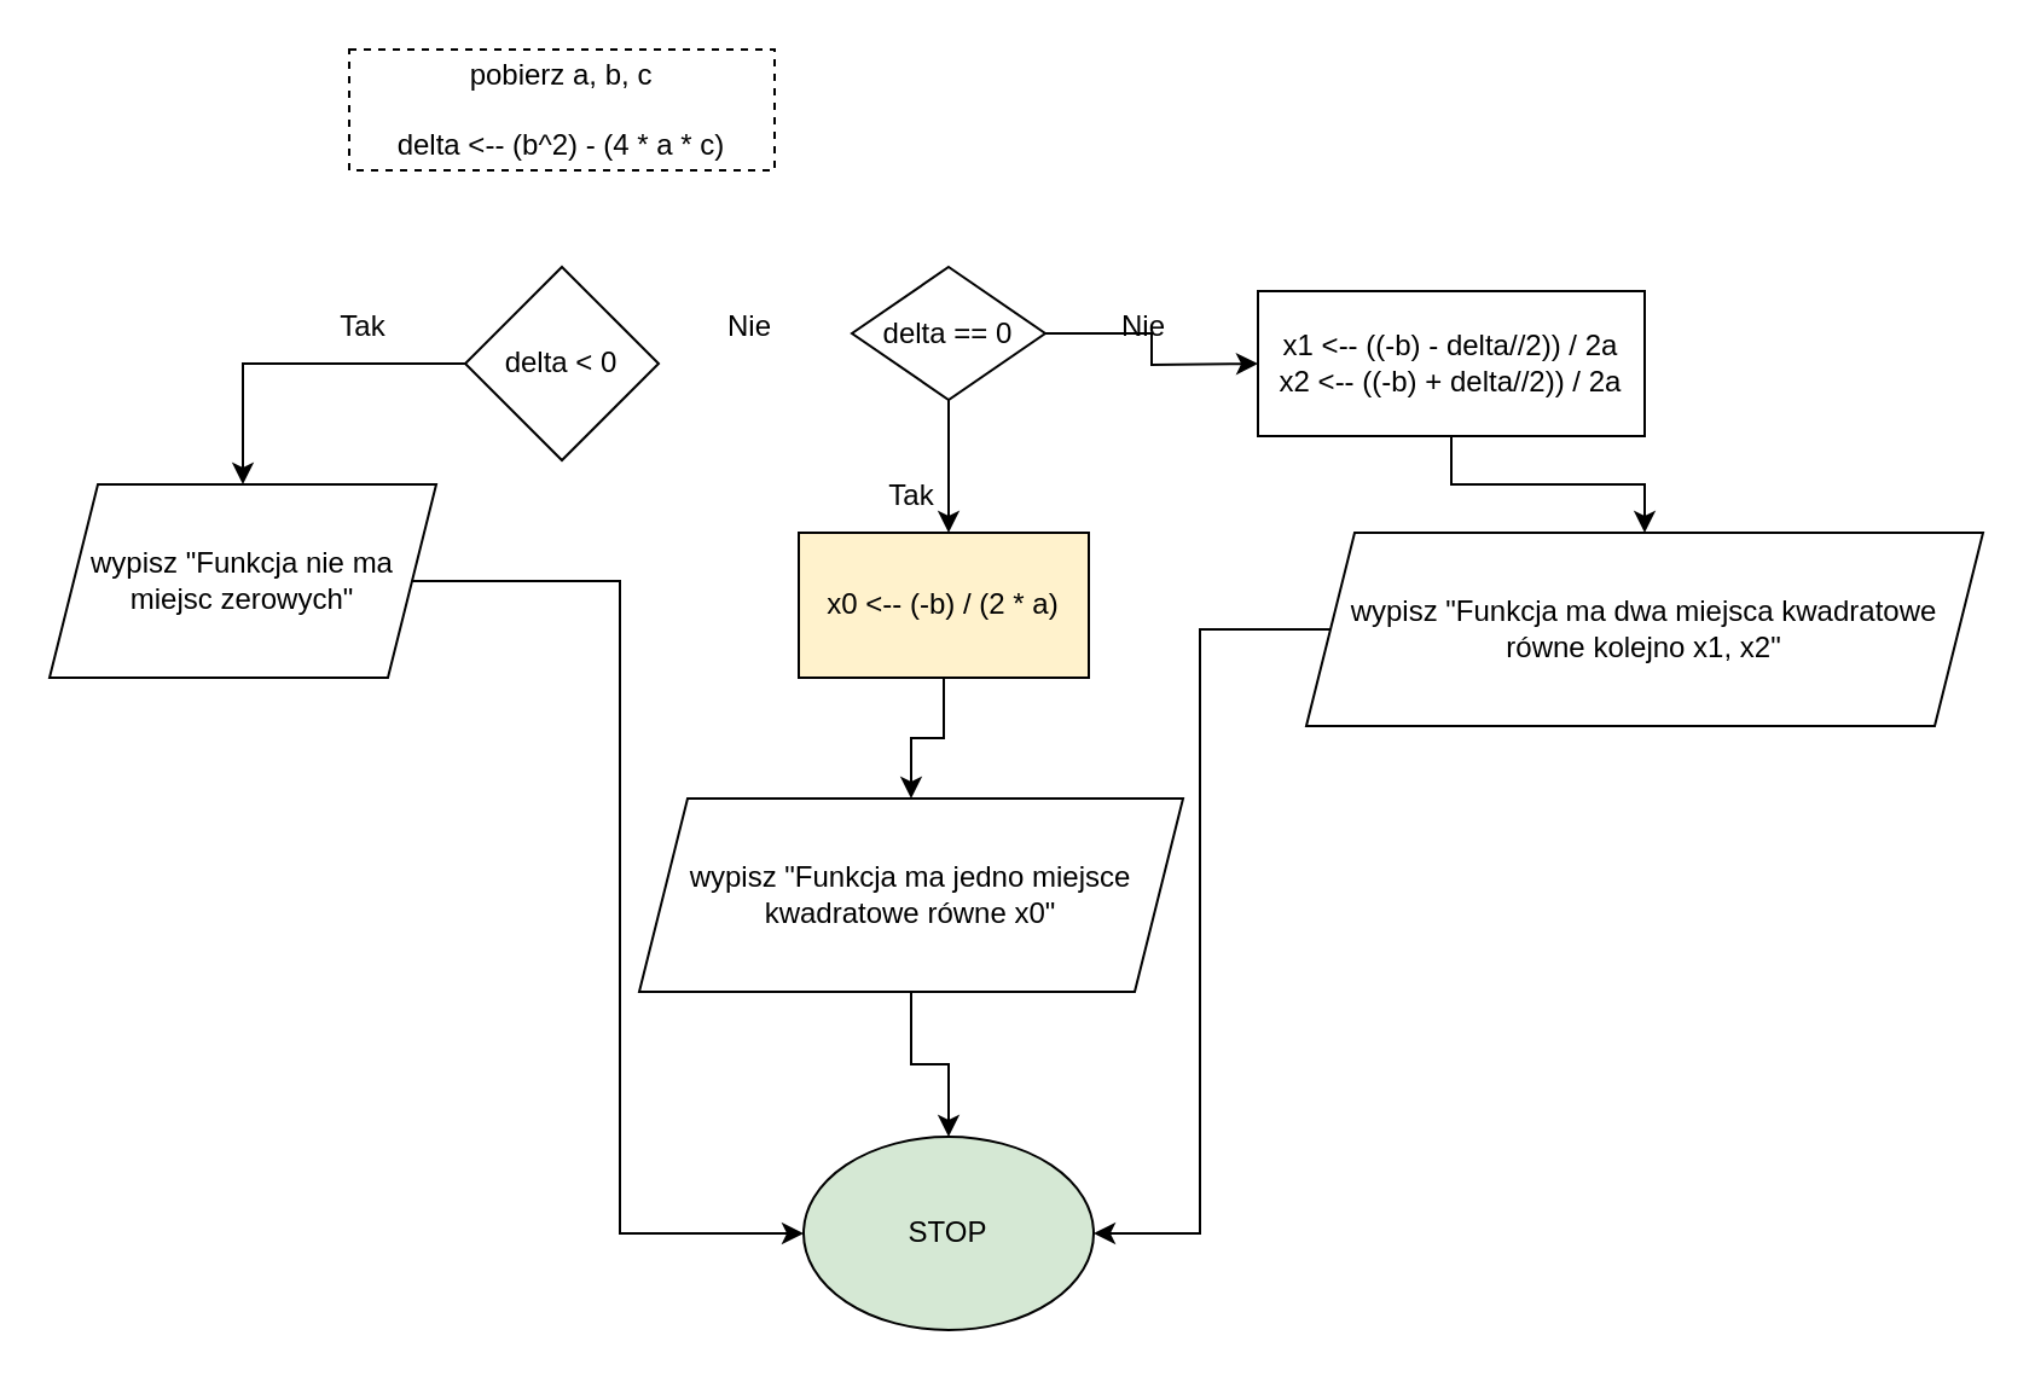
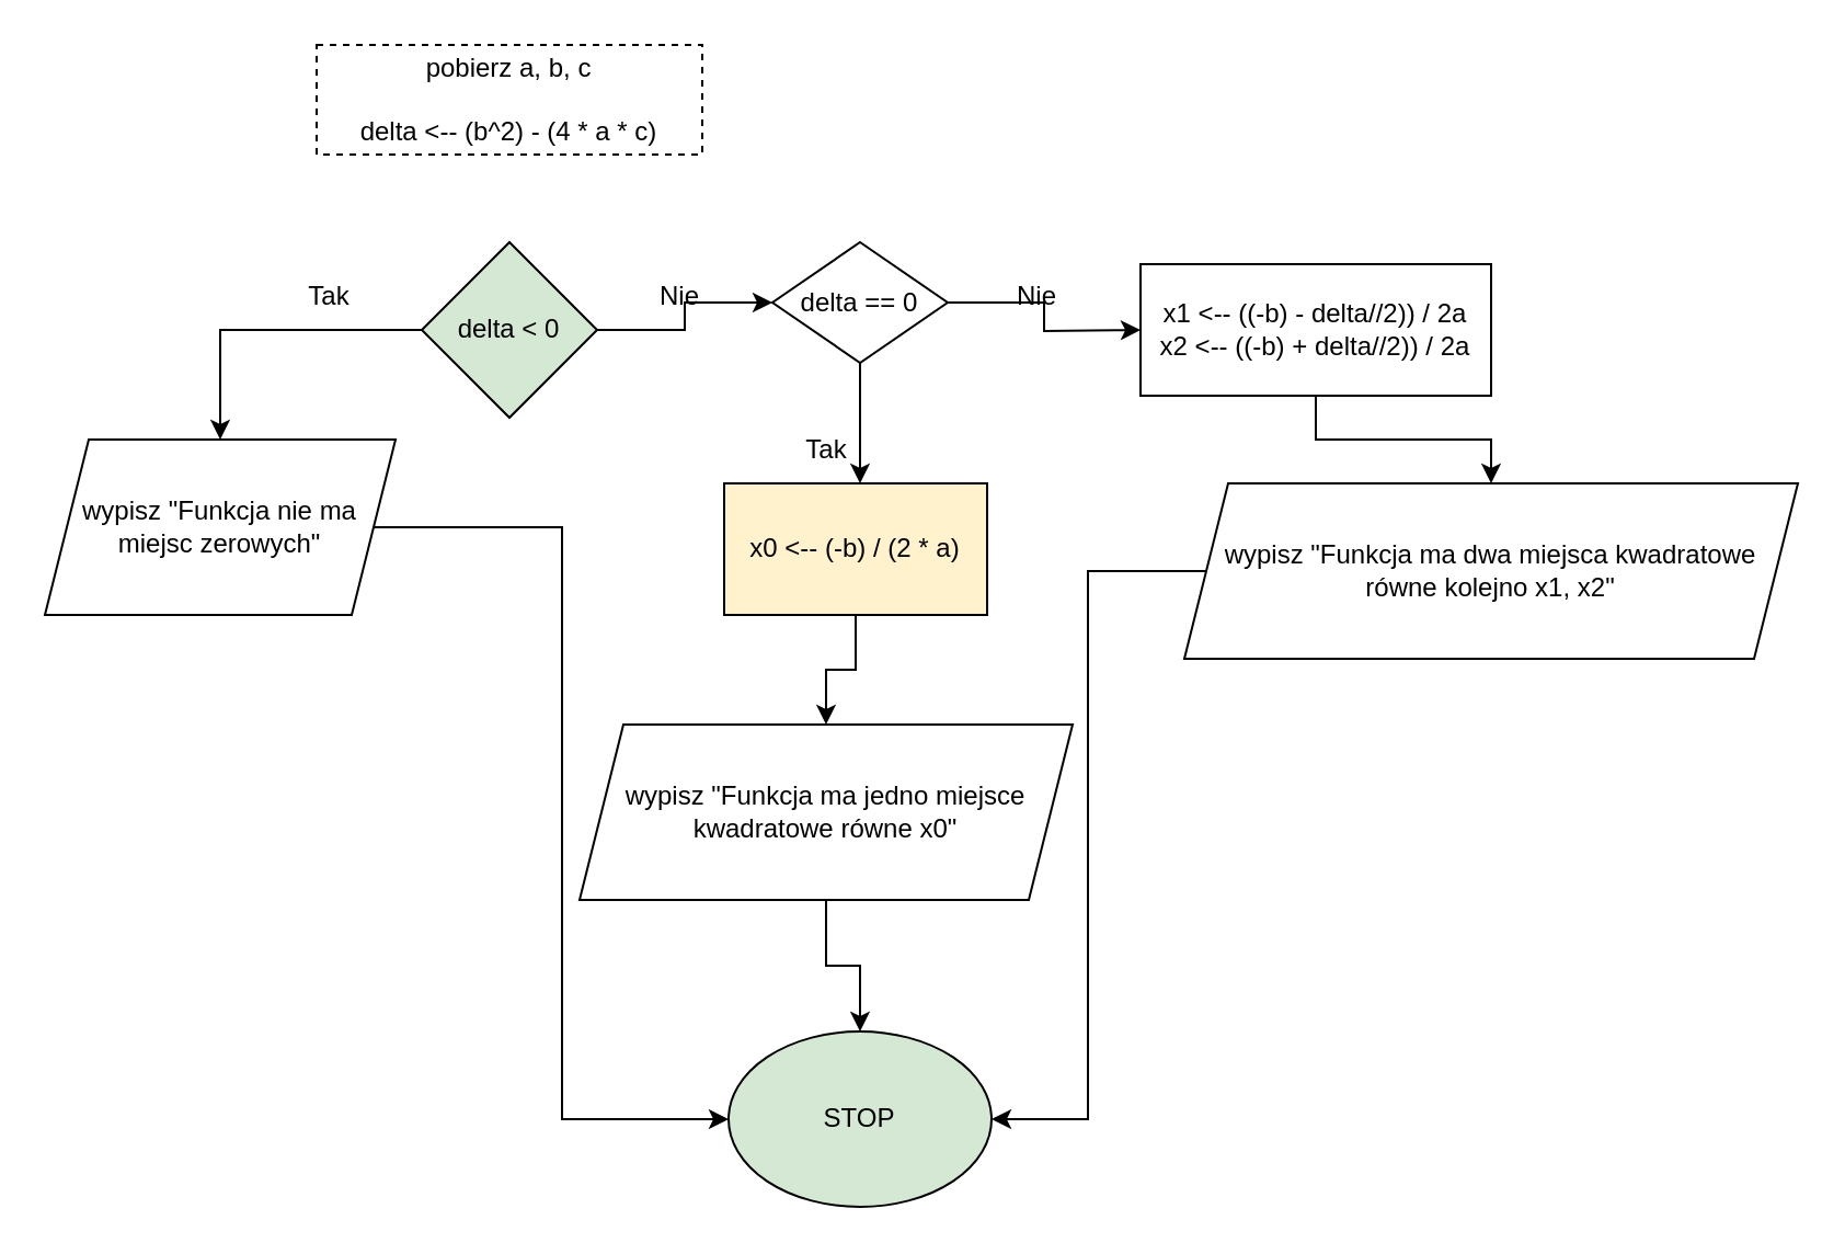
  <mxCell id="0" />
  <mxCell id="1" parent="0" />
  <mxCell id="2" value="&lt;div&gt;pobierz a, b, c&lt;/div&gt;&lt;div&gt;&lt;br&gt;&lt;/div&gt;&lt;div&gt;delta &amp;lt;-- (b^2) - (4 * a * c)&lt;br&gt;&lt;/div&gt;" style="rounded=0;whiteSpace=wrap;html=1;dashed=1;" parent="1" vertex="1"><mxGeometry x="144" y="20" width="176" height="50" as="geometry" /></mxCell>
  <mxCell id="3" style="edgeStyle=orthogonalEdgeStyle;rounded=0;orthogonalLoop=1;jettySize=auto;html=1;entryX=0.5;entryY=0;entryDx=0;entryDy=0;" parent="1" source="5" target="7" edge="1"><mxGeometry relative="1" as="geometry" /></mxCell>
- <mxCell id="5" value="delta &amp;lt; 0" style="rhombus;whiteSpace=wrap;html=1;rounded=0;" parent="1" vertex="1"><mxGeometry x="192" y="110" width="80" height="80" as="geometry" /></mxCell>
+ <mxCell id="4" value="" style="edgeStyle=orthogonalEdgeStyle;rounded=0;orthogonalLoop=1;jettySize=auto;html=1;" parent="1" source="5" target="11" edge="1"><mxGeometry relative="1" as="geometry" /></mxCell>
+ <mxCell id="5" value="delta &amp;lt; 0" style="rhombus;whiteSpace=wrap;html=1;rounded=0;fillColor=#d5e8d4;" parent="1" vertex="1"><mxGeometry x="192" y="110" width="80" height="80" as="geometry" /></mxCell>
  <mxCell id="6" style="edgeStyle=orthogonalEdgeStyle;rounded=0;orthogonalLoop=1;jettySize=auto;html=1;entryX=0;entryY=0.5;entryDx=0;entryDy=0;" parent="1" source="7" target="23" edge="1"><mxGeometry relative="1" as="geometry" /></mxCell>
  <mxCell id="7" value="wypisz &quot;Funkcja nie ma miejsc zerowych&quot;" style="shape=parallelogram;perimeter=parallelogramPerimeter;whiteSpace=wrap;html=1;fixedSize=1;" parent="1" vertex="1"><mxGeometry x="20" y="200" width="160" height="80" as="geometry" /></mxCell>
  <mxCell id="8" value="Tak" style="text;html=1;strokeColor=none;fillColor=none;align=center;verticalAlign=middle;whiteSpace=wrap;rounded=0;" parent="1" vertex="1"><mxGeometry x="120" y="120" width="60" height="30" as="geometry" /></mxCell>
  <mxCell id="9" style="edgeStyle=orthogonalEdgeStyle;rounded=0;orthogonalLoop=1;jettySize=auto;html=1;" parent="1" source="11" edge="1"><mxGeometry relative="1" as="geometry"><mxPoint x="392" y="220" as="targetPoint" /></mxGeometry></mxCell>
  <mxCell id="10" style="edgeStyle=orthogonalEdgeStyle;rounded=0;orthogonalLoop=1;jettySize=auto;html=1;" parent="1" source="11" edge="1"><mxGeometry relative="1" as="geometry"><mxPoint x="520" y="150" as="targetPoint" /></mxGeometry></mxCell>
  <mxCell id="11" value="delta == 0" style="rhombus;whiteSpace=wrap;html=1;rounded=0;" parent="1" vertex="1"><mxGeometry x="352" y="110" width="80" height="55" as="geometry" /></mxCell>
  <mxCell id="12" value="Nie" style="text;html=1;strokeColor=none;fillColor=none;align=center;verticalAlign=middle;whiteSpace=wrap;rounded=0;" parent="1" vertex="1"><mxGeometry x="280" y="120" width="60" height="30" as="geometry" /></mxCell>
  <mxCell id="13" value="Tak" style="text;html=1;strokeColor=none;fillColor=none;align=center;verticalAlign=middle;whiteSpace=wrap;rounded=0;" parent="1" vertex="1"><mxGeometry x="346.5" y="190" width="60" height="30" as="geometry" /></mxCell>
  <mxCell id="14" value="Nie" style="text;html=1;strokeColor=none;fillColor=none;align=center;verticalAlign=middle;whiteSpace=wrap;rounded=0;" parent="1" vertex="1"><mxGeometry x="442.5" y="120" width="60" height="30" as="geometry" /></mxCell>
  <mxCell id="15" value="" style="edgeStyle=orthogonalEdgeStyle;rounded=0;orthogonalLoop=1;jettySize=auto;html=1;" parent="1" source="16" target="18" edge="1"><mxGeometry relative="1" as="geometry" /></mxCell>
  <mxCell id="16" value="x0 &amp;lt;-- (-b) / (2 * a)" style="rounded=0;whiteSpace=wrap;html=1;fillColor=#fff2cc;" parent="1" vertex="1"><mxGeometry x="330" y="220" width="120" height="60" as="geometry" /></mxCell>
  <mxCell id="17" style="edgeStyle=orthogonalEdgeStyle;rounded=0;orthogonalLoop=1;jettySize=auto;html=1;entryX=0.5;entryY=0;entryDx=0;entryDy=0;" parent="1" source="18" target="23" edge="1"><mxGeometry relative="1" as="geometry" /></mxCell>
  <mxCell id="18" value="wypisz &quot;Funkcja ma jedno miejsce kwadratowe równe x0&quot;" style="shape=parallelogram;perimeter=parallelogramPerimeter;whiteSpace=wrap;html=1;fixedSize=1;rounded=0;" parent="1" vertex="1"><mxGeometry x="264" y="330" width="225" height="80" as="geometry" /></mxCell>
  <mxCell id="19" style="edgeStyle=orthogonalEdgeStyle;rounded=0;orthogonalLoop=1;jettySize=auto;html=1;entryX=0.5;entryY=0;entryDx=0;entryDy=0;" parent="1" source="20" target="22" edge="1"><mxGeometry relative="1" as="geometry" /></mxCell>
  <mxCell id="20" value="&lt;div&gt;x1 &amp;lt;-- ((-b) - delta//2)) / 2a&lt;/div&gt;&lt;div&gt;x2 &amp;lt;-- ((-b) + delta//2)) / 2a&lt;/div&gt;" style="rounded=0;whiteSpace=wrap;html=1;" parent="1" vertex="1"><mxGeometry x="520" y="120" width="160" height="60" as="geometry" /></mxCell>
  <mxCell id="21" style="edgeStyle=orthogonalEdgeStyle;rounded=0;orthogonalLoop=1;jettySize=auto;html=1;entryX=1;entryY=0.5;entryDx=0;entryDy=0;" parent="1" source="22" target="23" edge="1"><mxGeometry relative="1" as="geometry" /></mxCell>
  <mxCell id="22" value="wypisz &quot;Funkcja ma dwa miejsca kwadratowe równe kolejno x1, x2&quot;" style="shape=parallelogram;perimeter=parallelogramPerimeter;whiteSpace=wrap;html=1;fixedSize=1;" parent="1" vertex="1"><mxGeometry x="540" y="220" width="280" height="80" as="geometry" /></mxCell>
  <mxCell id="23" value="STOP" style="ellipse;whiteSpace=wrap;html=1;fillColor=#d5e8d4;" parent="1" vertex="1"><mxGeometry x="332" y="470" width="120" height="80" as="geometry" /></mxCell>
